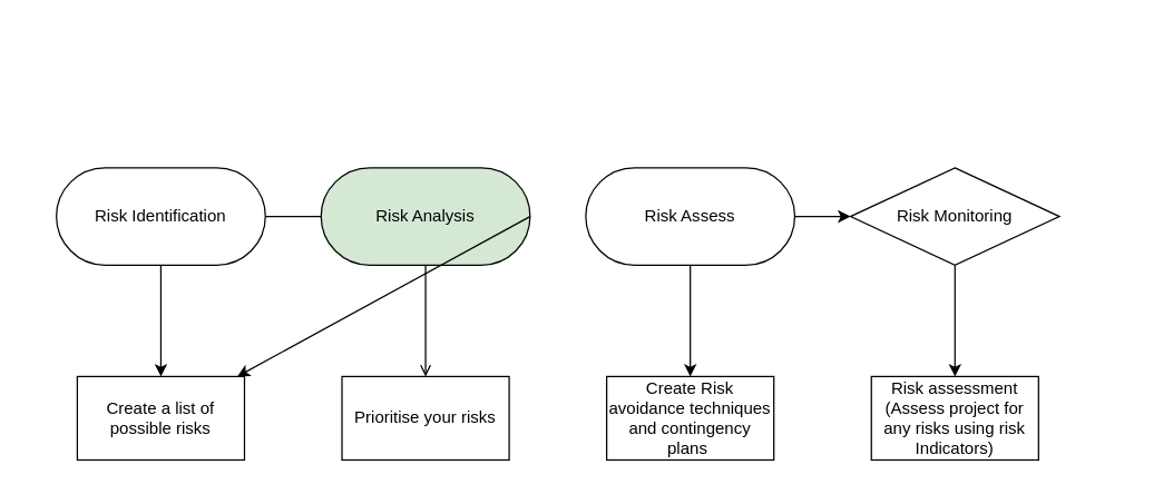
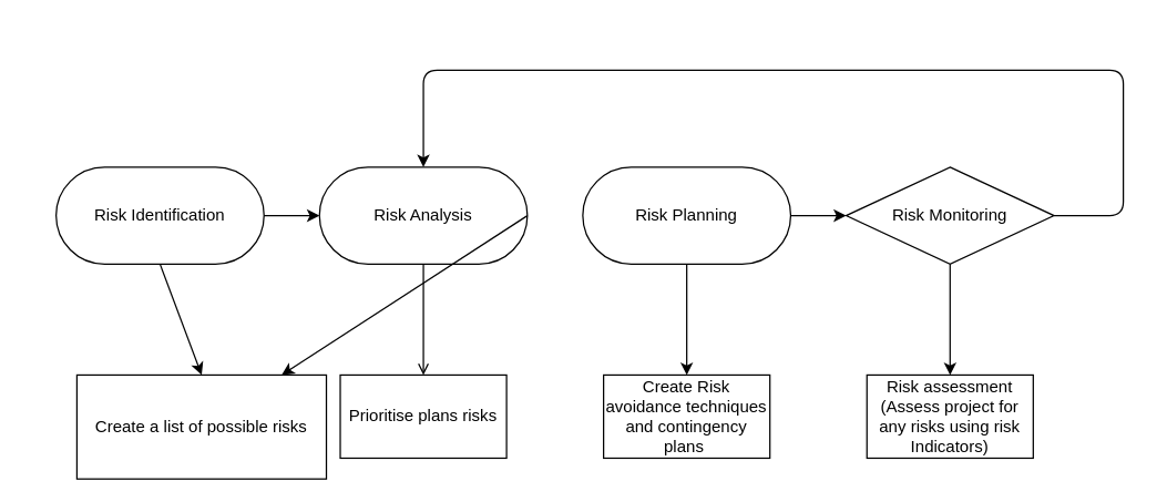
  <mxCell id="0" />
  <mxCell id="1" parent="0" />
  <mxCell id="2" value="Risk Identification" style="rounded=1;whiteSpace=wrap;html=1;arcSize=50;" parent="1" vertex="1"><mxGeometry x="40" y="120" width="150" height="70" as="geometry" /></mxCell>
- <mxCell id="3" value="Create a list of possible risks" style="rounded=0;whiteSpace=wrap;html=1;" parent="1" vertex="1"><mxGeometry x="55" y="270" width="120" height="60" as="geometry" /></mxCell>
- <mxCell id="4" value="Risk Analysis" style="rounded=1;whiteSpace=wrap;html=1;arcSize=50;fillColor=#d5e8d4;" parent="1" vertex="1"><mxGeometry x="230" y="120" width="150" height="70" as="geometry" /></mxCell>
- <mxCell id="5" value="Risk Assess" style="rounded=1;whiteSpace=wrap;html=1;arcSize=50;" parent="1" vertex="1"><mxGeometry x="420" y="120" width="150" height="70" as="geometry" /></mxCell>
+ <mxCell id="3" value="Create a list of possible risks" style="rounded=0;whiteSpace=wrap;html=1;" parent="1" vertex="1"><mxGeometry x="55" y="270" width="180" height="75" as="geometry" /></mxCell>
+ <mxCell id="4" value="Risk Analysis" style="rounded=1;whiteSpace=wrap;html=1;arcSize=50;" parent="1" vertex="1"><mxGeometry x="230" y="120" width="150" height="70" as="geometry" /></mxCell>
+ <mxCell id="5" value="Risk Planning" style="rounded=1;whiteSpace=wrap;html=1;arcSize=50;" parent="1" vertex="1"><mxGeometry x="420" y="120" width="150" height="70" as="geometry" /></mxCell>
  <mxCell id="6" value="Risk Monitoring" style="rhombus;whiteSpace=wrap;html=1;arcSize=50;" parent="1" vertex="1"><mxGeometry x="610" y="120" width="150" height="70" as="geometry" /></mxCell>
- <mxCell id="7" value="Prioritise your risks" style="rounded=0;whiteSpace=wrap;html=1;" parent="1" vertex="1"><mxGeometry x="245" y="270" width="120" height="60" as="geometry" /></mxCell>
+ <mxCell id="7" value="Prioritise plans risks" style="rounded=0;whiteSpace=wrap;html=1;" parent="1" vertex="1"><mxGeometry x="245" y="270" width="120" height="60" as="geometry" /></mxCell>
  <mxCell id="8" value="Create Risk avoidance techniques and contingency plans&amp;nbsp;" style="rounded=0;whiteSpace=wrap;html=1;" parent="1" vertex="1"><mxGeometry x="435" y="270" width="120" height="60" as="geometry" /></mxCell>
  <mxCell id="9" value="Risk assessment (Assess project for any risks using risk Indicators)" style="rounded=0;whiteSpace=wrap;html=1;" parent="1" vertex="1"><mxGeometry x="625" y="270" width="120" height="60" as="geometry" /></mxCell>
- <mxCell id="10" value="" style="endArrow=none;html=1;exitX=1;exitY=0.5;exitDx=0;exitDy=0;entryX=0;entryY=0.5;entryDx=0;entryDy=0;" parent="1" source="2" target="4" edge="1"><mxGeometry width="50" height="50" relative="1" as="geometry"><mxPoint x="190" y="210" as="sourcePoint" /><mxPoint x="240" y="160" as="targetPoint" /></mxGeometry></mxCell>
+ <mxCell id="10" value="" style="endArrow=classic;html=1;exitX=1;exitY=0.5;exitDx=0;exitDy=0;entryX=0;entryY=0.5;entryDx=0;entryDy=0;" parent="1" source="2" target="4" edge="1"><mxGeometry width="50" height="50" relative="1" as="geometry"><mxPoint x="190" y="210" as="sourcePoint" /><mxPoint x="240" y="160" as="targetPoint" /></mxGeometry></mxCell>
  <mxCell id="11" value="" style="endArrow=classic;html=1;exitX=0.5;exitY=1;exitDx=0;exitDy=0;entryX=0.5;entryY=0;entryDx=0;entryDy=0;" parent="1" source="2" target="3" edge="1"><mxGeometry width="50" height="50" relative="1" as="geometry"><mxPoint x="150" y="170" as="sourcePoint" /><mxPoint x="170" y="170" as="targetPoint" /></mxGeometry></mxCell>
  <mxCell id="12" value="" style="endArrow=open;html=1;exitX=0.5;exitY=1;exitDx=0;exitDy=0;entryX=0.5;entryY=0;entryDx=0;entryDy=0;" parent="1" source="4" target="7" edge="1"><mxGeometry width="50" height="50" relative="1" as="geometry"><mxPoint x="270" y="180" as="sourcePoint" /><mxPoint x="270" y="270" as="targetPoint" /></mxGeometry></mxCell>
  <mxCell id="13" value="" style="endArrow=classic;html=1;exitX=0.5;exitY=1;exitDx=0;exitDy=0;entryX=0.5;entryY=0;entryDx=0;entryDy=0;" parent="1" source="5" target="8" edge="1"><mxGeometry width="50" height="50" relative="1" as="geometry"><mxPoint x="390" y="180" as="sourcePoint" /><mxPoint x="390" y="270" as="targetPoint" /></mxGeometry></mxCell>
  <mxCell id="14" value="" style="endArrow=classic;html=1;exitX=0.5;exitY=1;exitDx=0;exitDy=0;entryX=0.5;entryY=0;entryDx=0;entryDy=0;" parent="1" source="6" target="9" edge="1"><mxGeometry width="50" height="50" relative="1" as="geometry"><mxPoint x="664.5" y="170" as="sourcePoint" /><mxPoint x="664.5" y="260" as="targetPoint" /></mxGeometry></mxCell>
  <mxCell id="15" value="" style="endArrow=classic;html=1;exitX=1;exitY=0.5;exitDx=0;exitDy=0;" parent="1" source="4" target="3" edge="1"><mxGeometry width="50" height="50" relative="1" as="geometry"><mxPoint x="490" y="180" as="sourcePoint" /><mxPoint x="490" y="270" as="targetPoint" /></mxGeometry></mxCell>
  <mxCell id="16" value="" style="endArrow=classic;html=1;exitX=1;exitY=0.5;exitDx=0;exitDy=0;entryX=0;entryY=0.5;entryDx=0;entryDy=0;" parent="1" source="5" target="6" edge="1"><mxGeometry width="50" height="50" relative="1" as="geometry"><mxPoint x="500" y="190" as="sourcePoint" /><mxPoint x="500" y="280" as="targetPoint" /></mxGeometry></mxCell>
+ <mxCell id="17" value="" style="endArrow=classic;html=1;entryX=0.5;entryY=0;entryDx=0;entryDy=0;exitX=1;exitY=0.5;exitDx=0;exitDy=0;" parent="1" source="6" target="4" edge="1"><mxGeometry width="50" height="50" relative="1" as="geometry"><mxPoint x="810" y="190" as="sourcePoint" /><mxPoint x="510" y="290" as="targetPoint" /><Array as="points"><mxPoint x="810" y="155" /><mxPoint x="810" y="50" /><mxPoint x="305" y="50" /></Array></mxGeometry></mxCell>
  <mxCell id="18" value="" style="endArrow=none;html=1;strokeColor=none;" edge="1" parent="1"><mxGeometry width="50" height="50" relative="1" as="geometry"><mxPoint x="20" y="340" as="sourcePoint" /><mxPoint x="820" y="340" as="targetPoint" /></mxGeometry></mxCell>
  <mxCell id="19" value="" style="endArrow=none;html=1;fillColor=none;strokeColor=none;" edge="1" parent="1"><mxGeometry width="50" height="50" relative="1" as="geometry"><mxPoint x="20" y="340" as="sourcePoint" /><mxPoint x="20" y="20" as="targetPoint" /></mxGeometry></mxCell>
